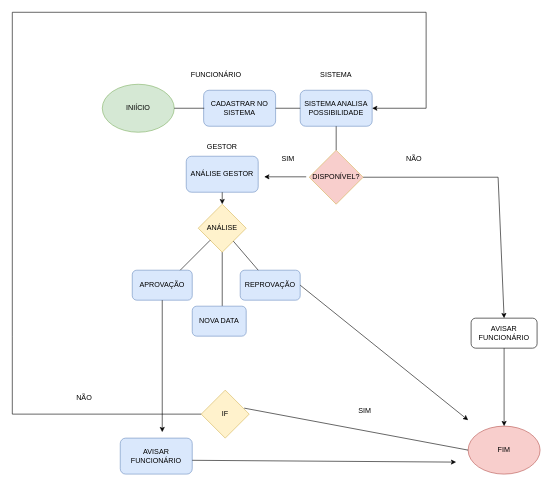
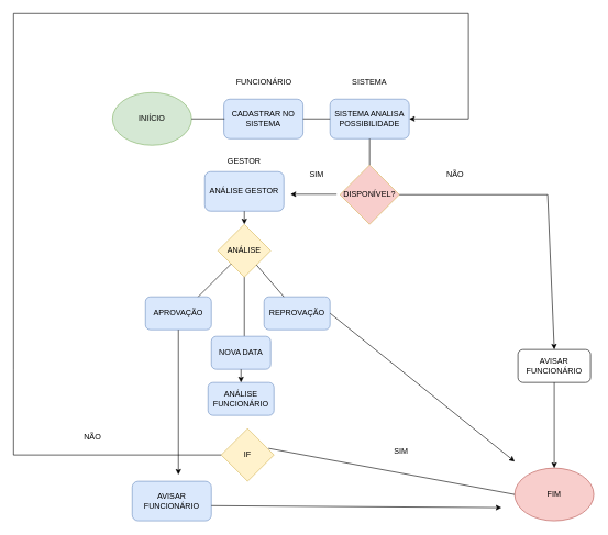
  <mxCell id="0" />
  <mxCell id="1" parent="0" />
  <mxCell id="2" value="CADASTRAR NO SISTEMA" style="rounded=1;whiteSpace=wrap;html=1;fillColor=#dae8fc;strokeColor=#6c8ebf;" vertex="1" parent="1"><mxGeometry x="339" y="150" width="120" height="60" as="geometry" /></mxCell>
  <mxCell id="3" value="SISTEMA ANALISA POSSIBILIDADE" style="rounded=1;whiteSpace=wrap;html=1;fillColor=#dae8fc;strokeColor=#6c8ebf;" vertex="1" parent="1"><mxGeometry x="500" y="150" width="120" height="60" as="geometry" /></mxCell>
  <mxCell id="4" value="ANÁLISE GESTOR" style="rounded=1;whiteSpace=wrap;html=1;fillColor=#dae8fc;strokeColor=#6c8ebf;" vertex="1" parent="1"><mxGeometry x="310" y="260" width="120" height="60" as="geometry" /></mxCell>
  <mxCell id="5" value="FIM" style="ellipse;whiteSpace=wrap;html=1;fillColor=#f8cecc;strokeColor=#b85450;" vertex="1" parent="1"><mxGeometry x="780" y="710" width="120" height="80" as="geometry" /></mxCell>
  <mxCell id="6" value="INIÍCIO" style="ellipse;whiteSpace=wrap;html=1;fillColor=#d5e8d4;strokeColor=#82b366;" vertex="1" parent="1"><mxGeometry x="170" y="140" width="120" height="80" as="geometry" /></mxCell>
  <mxCell id="7" value="ANÁLISE" style="rhombus;whiteSpace=wrap;html=1;fillColor=#fff2cc;strokeColor=#d6b656;" vertex="1" parent="1"><mxGeometry x="330" y="340" width="80" height="80" as="geometry" /></mxCell>
  <mxCell id="8" value="DISPONÍVEL?" style="rhombus;whiteSpace=wrap;html=1;fillColor=#f8cecc;strokeColor=#d6b656;" vertex="1" parent="1"><mxGeometry x="515" y="250" width="90" height="90" as="geometry" /></mxCell>
  <mxCell id="9" value="NÃO" style="text;html=1;strokeColor=none;fillColor=none;align=center;verticalAlign=middle;whiteSpace=wrap;rounded=0;" vertex="1" parent="1"><mxGeometry x="660" y="250" width="60" height="30" as="geometry" /></mxCell>
  <mxCell id="10" value="SIM" style="text;html=1;strokeColor=none;fillColor=none;align=center;verticalAlign=middle;whiteSpace=wrap;rounded=0;" vertex="1" parent="1"><mxGeometry x="450" y="250" width="60" height="30" as="geometry" /></mxCell>
  <mxCell id="11" value="APROVAÇÃO" style="rounded=1;whiteSpace=wrap;html=1;fillColor=#dae8fc;strokeColor=#6c8ebf;" vertex="1" parent="1"><mxGeometry x="220" y="450" width="100" height="50" as="geometry" /></mxCell>
  <mxCell id="12" value="REPROVAÇÃO" style="rounded=1;whiteSpace=wrap;html=1;fillColor=#dae8fc;strokeColor=#6c8ebf;" vertex="1" parent="1"><mxGeometry x="400" y="450" width="100" height="50" as="geometry" /></mxCell>
  <mxCell id="13" value="" style="endArrow=none;html=1;rounded=0;" edge="1" parent="1" target="7"><mxGeometry width="50" height="50" relative="1" as="geometry"><mxPoint x="430" y="450" as="sourcePoint" /><mxPoint x="480" y="400" as="targetPoint" /></mxGeometry></mxCell>
  <mxCell id="14" value="" style="endArrow=none;html=1;rounded=0;" edge="1" parent="1"><mxGeometry width="50" height="50" relative="1" as="geometry"><mxPoint x="300" y="450" as="sourcePoint" /><mxPoint x="350" y="400" as="targetPoint" /></mxGeometry></mxCell>
  <mxCell id="15" value="" style="endArrow=none;html=1;rounded=0;entryX=0.5;entryY=1;entryDx=0;entryDy=0;" edge="1" parent="1" target="7"><mxGeometry width="50" height="50" relative="1" as="geometry"><mxPoint x="370" y="510" as="sourcePoint" /><mxPoint x="390" y="460" as="targetPoint" /></mxGeometry></mxCell>
  <mxCell id="16" value="NOVA DATA" style="rounded=1;whiteSpace=wrap;html=1;fillColor=#dae8fc;strokeColor=#6c8ebf;" vertex="1" parent="1"><mxGeometry x="320" y="510" width="90" height="50" as="geometry" /></mxCell>
  <mxCell id="17" value="IF" style="rhombus;whiteSpace=wrap;html=1;fillColor=#fff2cc;strokeColor=#d6b656;" vertex="1" parent="1"><mxGeometry x="335" y="650" width="80" height="80" as="geometry" /></mxCell>
+ <mxCell id="18" value="ANÁLISE FUNCIONÁRIO" style="rounded=1;whiteSpace=wrap;html=1;fillColor=#dae8fc;strokeColor=#6c8ebf;" vertex="1" parent="1"><mxGeometry x="315" y="580" width="100" height="50" as="geometry" /></mxCell>
  <mxCell id="19" value="NÃO" style="text;html=1;strokeColor=none;fillColor=none;align=center;verticalAlign=middle;whiteSpace=wrap;rounded=0;" vertex="1" parent="1"><mxGeometry x="80" y="640" width="120" height="45" as="geometry" /></mxCell>
  <mxCell id="20" value="" style="endArrow=none;html=1;rounded=0;entryX=0;entryY=0.5;entryDx=0;entryDy=0;exitX=0.896;exitY=0.375;exitDx=0;exitDy=0;exitPerimeter=0;" edge="1" parent="1" source="17" target="5"><mxGeometry width="50" height="50" relative="1" as="geometry"><mxPoint x="570" y="760" as="sourcePoint" /><mxPoint x="620" y="710" as="targetPoint" /></mxGeometry></mxCell>
- <mxCell id="21" value="FUNCIONÁRIO" style="text;html=1;strokeColor=none;fillColor=none;align=center;verticalAlign=middle;whiteSpace=wrap;rounded=0;" vertex="1" parent="1"><mxGeometry x="330" y="110" width="60" height="30" as="geometry" /></mxCell>
+ <mxCell id="21" value="FUNCIONÁRIO" style="text;html=1;strokeColor=none;fillColor=none;align=center;verticalAlign=middle;whiteSpace=wrap;rounded=0;" vertex="1" parent="1"><mxGeometry x="370" y="110" width="60" height="30" as="geometry" /></mxCell>
  <mxCell id="22" value="GESTOR" style="text;html=1;strokeColor=none;fillColor=none;align=center;verticalAlign=middle;whiteSpace=wrap;rounded=0;" vertex="1" parent="1"><mxGeometry x="340" y="230" width="60" height="30" as="geometry" /></mxCell>
  <mxCell id="23" value="SIM" style="text;html=1;strokeColor=none;fillColor=none;align=center;verticalAlign=middle;whiteSpace=wrap;rounded=0;" vertex="1" parent="1"><mxGeometry x="550" y="660" width="116" height="50" as="geometry" /></mxCell>
  <mxCell id="24" value="" style="endArrow=none;html=1;rounded=0;exitX=1;exitY=0.5;exitDx=0;exitDy=0;" edge="1" parent="1" source="6"><mxGeometry width="50" height="50" relative="1" as="geometry"><mxPoint x="290" y="230" as="sourcePoint" /><mxPoint x="340" y="180" as="targetPoint" /></mxGeometry></mxCell>
  <mxCell id="25" value="" style="endArrow=none;html=1;rounded=0;exitX=1;exitY=0.5;exitDx=0;exitDy=0;" edge="1" parent="1" source="2"><mxGeometry width="50" height="50" relative="1" as="geometry"><mxPoint x="450" y="230" as="sourcePoint" /><mxPoint x="500" y="180" as="targetPoint" /></mxGeometry></mxCell>
  <mxCell id="26" value="" style="endArrow=none;html=1;rounded=0;exitX=0.5;exitY=0;exitDx=0;exitDy=0;entryX=0.5;entryY=1;entryDx=0;entryDy=0;" edge="1" parent="1" source="8" target="3"><mxGeometry width="50" height="50" relative="1" as="geometry"><mxPoint x="520" y="260" as="sourcePoint" /><mxPoint x="570" y="210" as="targetPoint" /></mxGeometry></mxCell>
  <mxCell id="27" value="" style="endArrow=classic;html=1;rounded=0;exitX=1;exitY=0.5;exitDx=0;exitDy=0;" edge="1" parent="1" source="12"><mxGeometry width="50" height="50" relative="1" as="geometry"><mxPoint x="550" y="590" as="sourcePoint" /><mxPoint x="780" y="700" as="targetPoint" /><Array as="points" /></mxGeometry></mxCell>
  <mxCell id="28" value="SISTEMA" style="text;html=1;strokeColor=none;fillColor=none;align=center;verticalAlign=middle;whiteSpace=wrap;rounded=0;" vertex="1" parent="1"><mxGeometry x="522" y="105" width="76" height="40" as="geometry" /></mxCell>
  <mxCell id="29" value="AVISAR FUNCIONÁRIO" style="rounded=1;whiteSpace=wrap;html=1;" vertex="1" parent="1"><mxGeometry x="785" y="530" width="110" height="50" as="geometry" /></mxCell>
  <mxCell id="30" value="" style="endArrow=classic;html=1;rounded=0;exitX=1;exitY=0.5;exitDx=0;exitDy=0;entryX=0.5;entryY=0;entryDx=0;entryDy=0;" edge="1" parent="1" source="8" target="29"><mxGeometry width="50" height="50" relative="1" as="geometry"><mxPoint x="660" y="330" as="sourcePoint" /><mxPoint x="710" y="280" as="targetPoint" /><Array as="points"><mxPoint x="830" y="295" /></Array></mxGeometry></mxCell>
  <mxCell id="31" value="" style="endArrow=classic;html=1;rounded=0;entryX=0.5;entryY=0;entryDx=0;entryDy=0;exitX=0.5;exitY=1;exitDx=0;exitDy=0;" edge="1" parent="1" source="29" target="5"><mxGeometry width="50" height="50" relative="1" as="geometry"><mxPoint x="550" y="580" as="sourcePoint" /><mxPoint x="600" y="530" as="targetPoint" /></mxGeometry></mxCell>
  <mxCell id="32" value="" style="endArrow=classic;html=1;rounded=0;" edge="1" parent="1"><mxGeometry width="50" height="50" relative="1" as="geometry"><mxPoint x="510" y="294.33" as="sourcePoint" /><mxPoint x="440" y="294.33" as="targetPoint" /></mxGeometry></mxCell>
  <mxCell id="33" value="" style="endArrow=classic;html=1;rounded=0;entryX=0.5;entryY=0;entryDx=0;entryDy=0;exitX=0.5;exitY=1;exitDx=0;exitDy=0;" edge="1" parent="1" source="4" target="7"><mxGeometry width="50" height="50" relative="1" as="geometry"><mxPoint x="550" y="440" as="sourcePoint" /><mxPoint x="600" y="390" as="targetPoint" /></mxGeometry></mxCell>
  <mxCell id="34" value="AVISAR FUNCIONÁRIO" style="rounded=1;whiteSpace=wrap;html=1;fillColor=#dae8fc;strokeColor=#6c8ebf;" vertex="1" parent="1"><mxGeometry x="200" y="730" width="120" height="60" as="geometry" /></mxCell>
  <mxCell id="35" value="" style="endArrow=classic;html=1;rounded=0;exitX=0.5;exitY=1;exitDx=0;exitDy=0;" edge="1" parent="1" source="11"><mxGeometry width="50" height="50" relative="1" as="geometry"><mxPoint x="245" y="600" as="sourcePoint" /><mxPoint x="270" y="720" as="targetPoint" /></mxGeometry></mxCell>
  <mxCell id="36" value="" style="endArrow=classic;html=1;rounded=0;" edge="1" parent="1"><mxGeometry width="50" height="50" relative="1" as="geometry"><mxPoint x="320" y="767" as="sourcePoint" /><mxPoint x="760" y="770" as="targetPoint" /></mxGeometry></mxCell>
  <mxCell id="37" value="" style="endArrow=classic;html=1;rounded=0;exitX=0;exitY=0.5;exitDx=0;exitDy=0;entryX=1;entryY=0.5;entryDx=0;entryDy=0;" edge="1" parent="1" source="17" target="3"><mxGeometry width="50" height="50" relative="1" as="geometry"><mxPoint x="550" y="570" as="sourcePoint" /><mxPoint x="30" y="10" as="targetPoint" /><Array as="points"><mxPoint x="20" y="690" /><mxPoint x="20" y="560" /><mxPoint x="20" y="20" /><mxPoint x="710" y="20" /><mxPoint x="710" y="180" /></Array></mxGeometry></mxCell>
+ <mxCell id="38" value="" style="endArrow=classic;html=1;rounded=0;entryX=0.5;entryY=0;entryDx=0;entryDy=0;exitX=0.5;exitY=1;exitDx=0;exitDy=0;" edge="1" parent="1" source="16" target="18"><mxGeometry width="50" height="50" relative="1" as="geometry"><mxPoint x="550" y="620" as="sourcePoint" /><mxPoint x="600" y="570" as="targetPoint" /></mxGeometry></mxCell>
